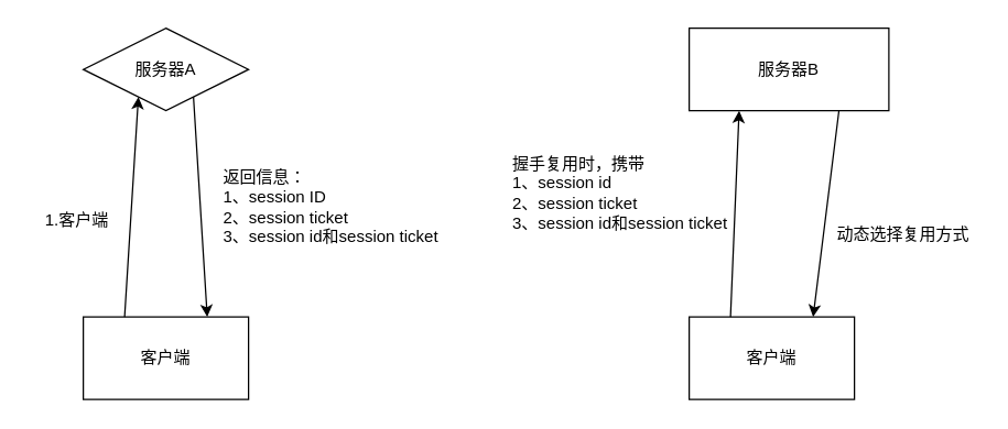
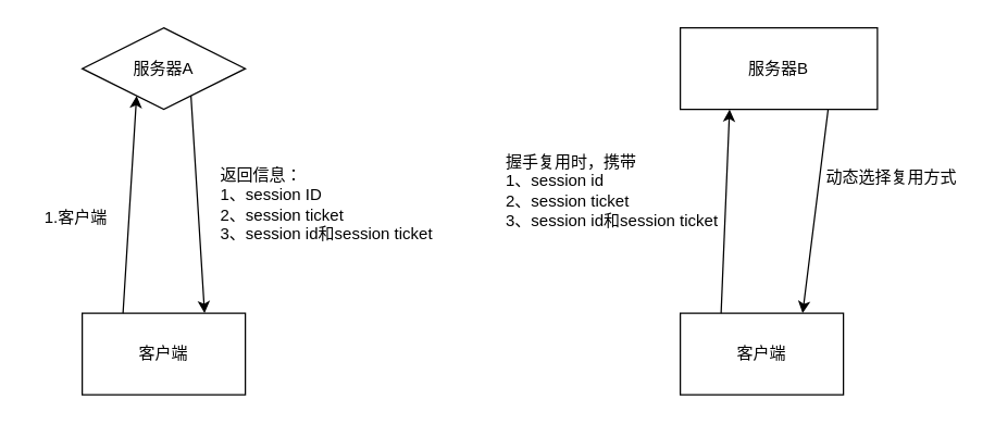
  <mxCell id="0" />
  <mxCell id="1" parent="0" />
  <mxCell id="2" value="服务器A" style="rhombus;whiteSpace=wrap;html=1;" vertex="1" parent="1"><mxGeometry x="60" y="20" width="120" height="60" as="geometry" /></mxCell>
  <mxCell id="3" value="客户端" style="rounded=0;whiteSpace=wrap;html=1;" vertex="1" parent="1"><mxGeometry x="60" y="230" width="120" height="60" as="geometry" /></mxCell>
  <mxCell id="4" value="" style="endArrow=classic;html=1;rounded=0;entryX=0.25;entryY=1;entryDx=0;entryDy=0;exitX=0.25;exitY=0;exitDx=0;exitDy=0;" edge="1" parent="1" source="3" target="2"><mxGeometry width="50" height="50" relative="1" as="geometry"><mxPoint x="270" y="250" as="sourcePoint" /><mxPoint x="120" y="80" as="targetPoint" /></mxGeometry></mxCell>
  <mxCell id="5" value="1.客户端" style="text;html=1;align=center;verticalAlign=middle;resizable=0;points=[];autosize=1;strokeColor=none;fillColor=none;" vertex="1" parent="1"><mxGeometry x="20" y="150" width="70" height="20" as="geometry" /></mxCell>
  <mxCell id="6" value="" style="endArrow=classic;html=1;rounded=0;exitX=0.75;exitY=1;exitDx=0;exitDy=0;entryX=0.75;entryY=0;entryDx=0;entryDy=0;" edge="1" parent="1" source="2" target="3"><mxGeometry width="50" height="50" relative="1" as="geometry"><mxPoint x="240" y="310" as="sourcePoint" /><mxPoint x="290" y="260" as="targetPoint" /></mxGeometry></mxCell>
  <mxCell id="7" value="返回信息：&lt;br&gt;1、session ID&lt;br&gt;2、session ticket&lt;br&gt;3、session id和session ticket" style="text;html=1;align=left;verticalAlign=middle;resizable=0;points=[];autosize=1;strokeColor=none;fillColor=none;" vertex="1" parent="1"><mxGeometry x="160" y="120" width="170" height="60" as="geometry" /></mxCell>
  <mxCell id="8" value="服务器B" style="rounded=0;whiteSpace=wrap;html=1;" vertex="1" parent="1"><mxGeometry x="500" y="20" width="145" height="60" as="geometry" /></mxCell>
  <mxCell id="9" value="客户端" style="rounded=0;whiteSpace=wrap;html=1;" vertex="1" parent="1"><mxGeometry x="500" y="230" width="120" height="60" as="geometry" /></mxCell>
  <mxCell id="10" value="" style="endArrow=classic;html=1;rounded=0;entryX=0.25;entryY=1;entryDx=0;entryDy=0;exitX=0.25;exitY=0;exitDx=0;exitDy=0;" edge="1" parent="1" source="9" target="8"><mxGeometry width="50" height="50" relative="1" as="geometry"><mxPoint x="710" y="250" as="sourcePoint" /><mxPoint x="560" y="80" as="targetPoint" /></mxGeometry></mxCell>
  <mxCell id="11" value="握手复用时，携带&lt;br&gt;1、session id&lt;br&gt;2、session ticket&lt;br&gt;3、session id和session ticket" style="text;html=1;align=left;verticalAlign=middle;resizable=0;points=[];autosize=1;strokeColor=none;fillColor=none;" vertex="1" parent="1"><mxGeometry x="370" y="110" width="170" height="60" as="geometry" /></mxCell>
  <mxCell id="12" value="" style="endArrow=classic;html=1;rounded=0;exitX=0.75;exitY=1;exitDx=0;exitDy=0;entryX=0.75;entryY=0;entryDx=0;entryDy=0;" edge="1" parent="1" source="8" target="9"><mxGeometry width="50" height="50" relative="1" as="geometry"><mxPoint x="680" y="310" as="sourcePoint" /><mxPoint x="730" y="260" as="targetPoint" /></mxGeometry></mxCell>
- <mxCell id="13" value="动态选择复用方式" style="text;html=1;align=center;verticalAlign=middle;resizable=0;points=[];autosize=1;strokeColor=none;fillColor=none;" vertex="1" parent="1"><mxGeometry x="600" y="160" width="110" height="20" as="geometry" /></mxCell>
+ <mxCell id="13" value="动态选择复用方式" style="text;html=1;align=center;verticalAlign=middle;resizable=0;points=[];autosize=1;strokeColor=none;fillColor=none;" vertex="1" parent="1"><mxGeometry x="600" y="120" width="110" height="20" as="geometry" /></mxCell>
